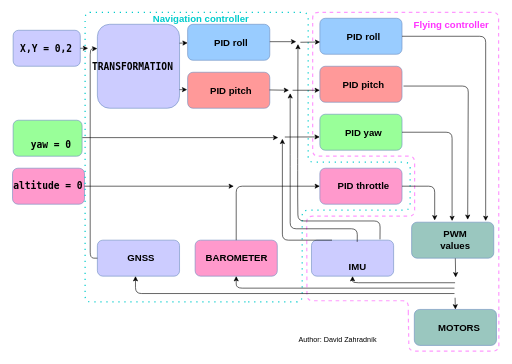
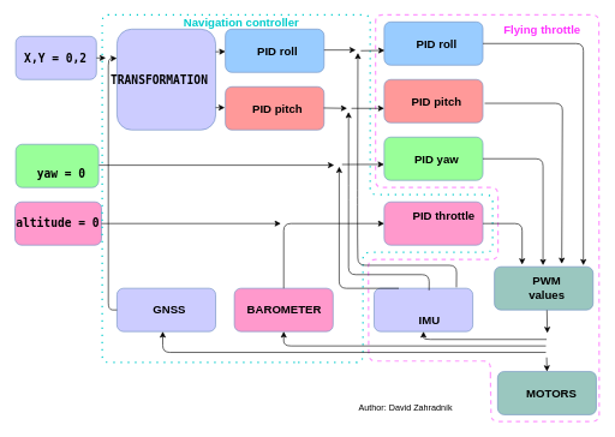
  <mxCell id="0" />
  <mxCell id="1" parent="0" />
  <mxCell id="2" value="" style="rounded=1;whiteSpace=wrap;html=1;fontSize=16;fillColor=#9AC7BF;strokeColor=#6c8ebf;gradientColor=none;" vertex="1" parent="1"><mxGeometry x="690" y="515.5" width="137" height="60" as="geometry" /></mxCell>
  <mxCell id="3" value="MOTORS" style="text;html=1;strokeColor=none;fillColor=none;align=center;verticalAlign=middle;whiteSpace=wrap;rounded=0;fontSize=16;fontStyle=1" vertex="1" parent="1"><mxGeometry x="720.5" y="535.5" width="88" height="20" as="geometry" /></mxCell>
  <mxCell id="4" value="" style="rounded=1;whiteSpace=wrap;html=1;fontSize=16;fillColor=#9AC7BF;strokeColor=#6c8ebf;fontStyle=1" vertex="1" parent="1"><mxGeometry x="685.5" y="370" width="137" height="60" as="geometry" /></mxCell>
  <mxCell id="5" value="PWM values" style="text;html=1;strokeColor=none;fillColor=none;align=center;verticalAlign=middle;whiteSpace=wrap;rounded=0;fontSize=16;fontStyle=1" vertex="1" parent="1"><mxGeometry x="712.5" y="390" width="91" height="20" as="geometry" /></mxCell>
  <mxCell id="6" value="" style="rounded=1;whiteSpace=wrap;html=1;fontSize=16;fillColor=#99CCFF;strokeColor=#6c8ebf;fontStyle=1" vertex="1" parent="1"><mxGeometry x="532.5" y="30" width="137" height="60" as="geometry" /></mxCell>
  <mxCell id="7" value="PID roll" style="text;html=1;strokeColor=none;fillColor=none;align=center;verticalAlign=middle;whiteSpace=wrap;rounded=0;fontSize=16;fontStyle=1" vertex="1" parent="1"><mxGeometry x="559.5" y="50" width="91" height="20" as="geometry" /></mxCell>
  <mxCell id="8" value="" style="rounded=1;whiteSpace=wrap;html=1;fontSize=16;fillColor=#FF9999;strokeColor=#6c8ebf;fontStyle=1" vertex="1" parent="1"><mxGeometry x="532.5" y="110" width="137" height="60" as="geometry" /></mxCell>
  <mxCell id="9" value="PID pitch" style="text;html=1;strokeColor=none;fillColor=none;align=center;verticalAlign=middle;whiteSpace=wrap;rounded=0;fontSize=16;fontStyle=1" vertex="1" parent="1"><mxGeometry x="559.5" y="130" width="91" height="20" as="geometry" /></mxCell>
  <mxCell id="10" value="" style="rounded=1;whiteSpace=wrap;html=1;fontSize=16;fillColor=#99FF99;strokeColor=#6c8ebf;fontStyle=1" vertex="1" parent="1"><mxGeometry x="532.5" y="190" width="137" height="60" as="geometry" /></mxCell>
  <mxCell id="11" value="PID yaw" style="text;html=1;strokeColor=none;fillColor=none;align=center;verticalAlign=middle;whiteSpace=wrap;rounded=0;fontSize=16;fontStyle=1" vertex="1" parent="1"><mxGeometry x="559.5" y="210" width="91" height="20" as="geometry" /></mxCell>
  <mxCell id="12" value="" style="rounded=1;whiteSpace=wrap;html=1;fontSize=16;fillColor=#FF99CC;strokeColor=#6c8ebf;fontStyle=1" vertex="1" parent="1"><mxGeometry x="532.5" y="280" width="137" height="60" as="geometry" /></mxCell>
- <mxCell id="13" value="PID throttle" style="text;html=1;strokeColor=none;fillColor=none;align=center;verticalAlign=middle;whiteSpace=wrap;rounded=0;fontSize=16;fontStyle=1" vertex="1" parent="1"><mxGeometry x="559.5" y="300" width="91" height="20" as="geometry" /></mxCell>
+ <mxCell id="13" value="PID throttle" style="text;html=1;strokeColor=none;fillColor=none;align=center;verticalAlign=middle;whiteSpace=wrap;rounded=0;fontSize=16;fontStyle=1" vertex="1" parent="1"><mxGeometry x="569.5" y="290" width="91" height="20" as="geometry" /></mxCell>
  <mxCell id="14" value="" style="rounded=1;whiteSpace=wrap;html=1;fontSize=16;fillColor=#CCCCFF;strokeColor=#6c8ebf;gradientColor=none;gradientDirection=north;fontStyle=1" vertex="1" parent="1"><mxGeometry x="518.5" y="400" width="137" height="60" as="geometry" /></mxCell>
  <mxCell id="15" value="IMU&lt;br style=&quot;font-size: 16px;&quot;&gt;" style="text;html=1;strokeColor=none;fillColor=none;align=center;verticalAlign=middle;whiteSpace=wrap;rounded=0;fontSize=16;fontStyle=1" vertex="1" parent="1"><mxGeometry x="549.5" y="435" width="91" height="20" as="geometry" /></mxCell>
  <mxCell id="16" value="" style="rounded=1;whiteSpace=wrap;html=1;fontSize=16;fillColor=#FF99CC;strokeColor=#6c8ebf;fontStyle=1" vertex="1" parent="1"><mxGeometry x="324.5" y="400" width="137" height="60" as="geometry" /></mxCell>
  <mxCell id="17" value="BAROMETER&lt;br style=&quot;font-size: 16px;&quot;&gt;" style="text;html=1;strokeColor=none;fillColor=none;align=center;verticalAlign=middle;whiteSpace=wrap;rounded=0;fontSize=16;fontStyle=1" vertex="1" parent="1"><mxGeometry x="344.5" y="420" width="98" height="20" as="geometry" /></mxCell>
  <mxCell id="18" value="" style="rounded=1;whiteSpace=wrap;html=1;fontSize=16;fillColor=#CCCCFF;strokeColor=#6c8ebf;fontStyle=1" vertex="1" parent="1"><mxGeometry x="161.5" y="400" width="137" height="60" as="geometry" /></mxCell>
  <mxCell id="19" value="GNSS" style="text;html=1;strokeColor=none;fillColor=none;align=center;verticalAlign=middle;whiteSpace=wrap;rounded=0;fontSize=16;fontStyle=1" vertex="1" parent="1"><mxGeometry x="188.5" y="420" width="91" height="20" as="geometry" /></mxCell>
  <mxCell id="20" value="" style="rounded=1;whiteSpace=wrap;html=1;fontSize=16;fillColor=#99CCFF;strokeColor=#6c8ebf;fontStyle=1" vertex="1" parent="1"><mxGeometry x="312" y="40" width="137" height="60" as="geometry" /></mxCell>
  <mxCell id="21" value="PID roll" style="text;html=1;strokeColor=none;fillColor=none;align=center;verticalAlign=middle;whiteSpace=wrap;rounded=0;fontSize=16;fontStyle=1" vertex="1" parent="1"><mxGeometry x="339" y="60" width="91" height="20" as="geometry" /></mxCell>
  <mxCell id="22" value="" style="rounded=1;whiteSpace=wrap;html=1;fontSize=16;fillColor=#FF9999;strokeColor=#6c8ebf;fontStyle=1" vertex="1" parent="1"><mxGeometry x="312" y="120" width="137" height="60" as="geometry" /></mxCell>
  <mxCell id="23" value="PID pitch" style="text;html=1;strokeColor=none;fillColor=none;align=center;verticalAlign=middle;whiteSpace=wrap;rounded=0;fontSize=16;fontStyle=1" vertex="1" parent="1"><mxGeometry x="339" y="140" width="91" height="20" as="geometry" /></mxCell>
  <mxCell id="24" value="" style="rounded=1;whiteSpace=wrap;html=1;fontSize=16;fillColor=#CCCCFF;strokeColor=#6c8ebf;fontStyle=1" vertex="1" parent="1"><mxGeometry x="161.5" y="40" width="137" height="140" as="geometry" /></mxCell>
  <mxCell id="25" value="&lt;pre id=&quot;tw-target-text&quot; dir=&quot;ltr&quot; style=&quot;font-size: 16px;&quot;&gt;&lt;span tabindex=&quot;0&quot; lang=&quot;en&quot; style=&quot;font-size: 16px;&quot;&gt;TRANSFORMATION&lt;/span&gt;&lt;/pre&gt;" style="text;html=1;strokeColor=none;fillColor=none;align=center;verticalAlign=middle;whiteSpace=wrap;rounded=0;fontSize=16;fontStyle=1" vertex="1" parent="1"><mxGeometry x="174.5" y="100" width="91" height="20" as="geometry" /></mxCell>
  <mxCell id="26" value="" style="rounded=1;whiteSpace=wrap;html=1;fontSize=16;fillColor=#CCCCFF;strokeColor=#6c8ebf;fontStyle=1" vertex="1" parent="1"><mxGeometry x="21" y="50" width="112" height="60" as="geometry" /></mxCell>
  <mxCell id="27" value="&lt;pre id=&quot;tw-target-text&quot; dir=&quot;ltr&quot; style=&quot;font-size: 16px;&quot;&gt;X,Y = 0,2&lt;/pre&gt;" style="text;html=1;strokeColor=none;fillColor=none;align=center;verticalAlign=middle;whiteSpace=wrap;rounded=0;fontSize=16;fontStyle=1" vertex="1" parent="1"><mxGeometry x="40" y="70" width="73" height="20" as="geometry" /></mxCell>
  <mxCell id="28" value="" style="rounded=1;whiteSpace=wrap;html=1;fontSize=16;fillColor=#99FF99;strokeColor=#6c8ebf;fontStyle=1" vertex="1" parent="1"><mxGeometry x="21" y="200" width="115" height="60" as="geometry" /></mxCell>
  <mxCell id="29" value="&lt;pre id=&quot;tw-target-text&quot; dir=&quot;ltr&quot; style=&quot;font-size: 16px;&quot;&gt;yaw = 0&lt;/pre&gt;" style="text;html=1;strokeColor=none;fillColor=none;align=center;verticalAlign=middle;whiteSpace=wrap;rounded=0;fontSize=16;fontStyle=1" vertex="1" parent="1"><mxGeometry x="47" y="230" width="75" height="20" as="geometry" /></mxCell>
  <mxCell id="30" value="" style="rounded=1;whiteSpace=wrap;html=1;fontSize=16;fillColor=#FF99CC;strokeColor=#6c8ebf;fontStyle=1" vertex="1" parent="1"><mxGeometry x="20" y="280" width="120" height="60" as="geometry" /></mxCell>
  <mxCell id="31" value="&lt;pre id=&quot;tw-target-text&quot; dir=&quot;ltr&quot; style=&quot;font-size: 16px;&quot;&gt;altitude = 0&lt;/pre&gt;" style="text;html=1;strokeColor=none;fillColor=none;align=center;verticalAlign=middle;whiteSpace=wrap;rounded=0;fontSize=16;fontStyle=1" vertex="1" parent="1"><mxGeometry x="20" y="300" width="119" height="20" as="geometry" /></mxCell>
  <mxCell id="32" value="" style="endArrow=none;html=1;strokeColor=#00CCCC;dashed=1;dashPattern=1 4;strokeWidth=2;fontSize=16;fontStyle=1" edge="1" parent="1"><mxGeometry width="50" height="50" relative="1" as="geometry"><mxPoint x="413" y="503" as="sourcePoint" /><mxPoint x="413" y="503" as="targetPoint" /><Array as="points"><mxPoint x="503" y="503" /><mxPoint x="503" y="350" /><mxPoint x="683" y="350" /><mxPoint x="683" y="270" /><mxPoint x="513" y="270" /><mxPoint x="513" y="20" /><mxPoint x="141" y="20" /><mxPoint x="141" y="503" /></Array></mxGeometry></mxCell>
  <mxCell id="33" value="Navigation controller" style="text;html=1;strokeColor=none;fillColor=none;align=center;verticalAlign=middle;whiteSpace=wrap;rounded=0;fontColor=#00CCCC;fontSize=16;fontStyle=1" vertex="1" parent="1"><mxGeometry x="162" y="20" width="345" height="20" as="geometry" /></mxCell>
  <mxCell id="34" value="" style="endArrow=none;html=1;strokeColor=#FF99FF;endFill=0;dashed=1;strokeWidth=2;" edge="1" parent="1"><mxGeometry width="50" height="50" relative="1" as="geometry"><mxPoint x="680" y="522" as="sourcePoint" /><mxPoint x="680" y="522" as="targetPoint" /><Array as="points"><mxPoint x="680" y="501" /><mxPoint x="511" y="501" /><mxPoint x="510.5" y="360" /><mxPoint x="690.5" y="360" /><mxPoint x="690.5" y="260" /><mxPoint x="520.5" y="260" /><mxPoint x="520.5" y="20" /><mxPoint x="830.5" y="20" /><mxPoint x="831" y="585" /><mxPoint x="681" y="585" /></Array></mxGeometry></mxCell>
- <mxCell id="35" value="Flying controller" style="text;html=1;strokeColor=none;fillColor=none;align=center;verticalAlign=middle;whiteSpace=wrap;rounded=0;fontColor=#FF33FF;fontSize=16;fontStyle=1" vertex="1" parent="1"><mxGeometry x="685.5" y="30" width="132" height="20" as="geometry" /></mxCell>
+ <mxCell id="35" value="Flying throttle" style="text;html=1;strokeColor=none;fillColor=none;align=center;verticalAlign=middle;whiteSpace=wrap;rounded=0;fontColor=#FF33FF;fontSize=16;fontStyle=1" vertex="1" parent="1"><mxGeometry x="685.5" y="30" width="132" height="20" as="geometry" /></mxCell>
  <mxCell id="36" value="" style="endArrow=classic;html=1;strokeColor=#000000;strokeWidth=1;fontColor=#00CCCC;exitX=1;exitY=0.5;exitDx=0;exitDy=0;fontSize=16;fontStyle=1" edge="1" parent="1" source="30"><mxGeometry width="50" height="50" relative="1" as="geometry"><mxPoint x="310" y="301" as="sourcePoint" /><mxPoint x="389" y="310" as="targetPoint" /></mxGeometry></mxCell>
  <mxCell id="37" value="" style="endArrow=classic;html=1;strokeColor=#000000;strokeWidth=1;fontColor=#00CCCC;exitX=0.5;exitY=0;exitDx=0;exitDy=0;entryX=0;entryY=0.5;entryDx=0;entryDy=0;fontSize=16;fontStyle=1" edge="1" parent="1" source="16" target="12"><mxGeometry width="50" height="50" relative="1" as="geometry"><mxPoint x="120.5" y="320" as="sourcePoint" /><mxPoint x="504.5" y="305" as="targetPoint" /><Array as="points"><mxPoint x="393" y="310" /></Array></mxGeometry></mxCell>
  <mxCell id="38" value="" style="endArrow=classic;html=1;strokeColor=#000000;strokeWidth=1;fontColor=#00CCCC;exitX=1;exitY=0.5;exitDx=0;exitDy=0;fontSize=16;fontStyle=1" edge="1" parent="1"><mxGeometry width="50" height="50" relative="1" as="geometry"><mxPoint x="136.5" y="229" as="sourcePoint" /><mxPoint x="463" y="229" as="targetPoint" /></mxGeometry></mxCell>
  <mxCell id="39" value="" style="endArrow=classic;html=1;strokeColor=#000000;strokeWidth=1;fontColor=#00CCCC;exitX=1;exitY=0.5;exitDx=0;exitDy=0;entryX=-0.006;entryY=0.483;entryDx=0;entryDy=0;entryPerimeter=0;fontSize=16;fontStyle=1" edge="1" parent="1" target="22"><mxGeometry width="50" height="50" relative="1" as="geometry"><mxPoint x="298.5" y="149" as="sourcePoint" /><mxPoint x="581.5" y="149" as="targetPoint" /></mxGeometry></mxCell>
  <mxCell id="40" value="" style="endArrow=classic;html=1;strokeColor=#000000;strokeWidth=1;fontColor=#00CCCC;exitX=1;exitY=0.5;exitDx=0;exitDy=0;fontSize=16;fontStyle=1" edge="1" parent="1"><mxGeometry width="50" height="50" relative="1" as="geometry"><mxPoint x="298.5" y="71.5" as="sourcePoint" /><mxPoint x="312" y="71" as="targetPoint" /></mxGeometry></mxCell>
  <mxCell id="41" value="" style="endArrow=classic;html=1;strokeColor=#000000;strokeWidth=1;fontColor=#00CCCC;fontSize=16;fontStyle=1" edge="1" parent="1"><mxGeometry width="50" height="50" relative="1" as="geometry"><mxPoint x="487" y="150" as="sourcePoint" /><mxPoint x="532.5" y="150" as="targetPoint" /></mxGeometry></mxCell>
  <mxCell id="42" value="" style="endArrow=classic;html=1;strokeColor=#000000;strokeWidth=1;fontColor=#00CCCC;exitX=0;exitY=0.5;exitDx=0;exitDy=0;entryX=-0.001;entryY=0.289;entryDx=0;entryDy=0;entryPerimeter=0;fontSize=16;fontStyle=1" edge="1" parent="1" source="18" target="24"><mxGeometry width="50" height="50" relative="1" as="geometry"><mxPoint x="229.5" y="396" as="sourcePoint" /><mxPoint x="247.5" y="252" as="targetPoint" /><Array as="points"><mxPoint x="149.5" y="430" /><mxPoint x="149.5" y="81" /></Array></mxGeometry></mxCell>
  <mxCell id="43" value="" style="endArrow=classic;html=1;strokeColor=#000000;strokeWidth=1;fontColor=#00CCCC;exitX=1;exitY=0.5;exitDx=0;exitDy=0;fontSize=16;fontStyle=1" edge="1" parent="1"><mxGeometry width="50" height="50" relative="1" as="geometry"><mxPoint x="133" y="80" as="sourcePoint" /><mxPoint x="146" y="80" as="targetPoint" /></mxGeometry></mxCell>
  <mxCell id="44" value="" style="endArrow=classic;html=1;strokeColor=#000000;strokeWidth=1;fontColor=#00CCCC;exitX=0.834;exitY=-0.023;exitDx=0;exitDy=0;exitPerimeter=0;fontSize=16;fontStyle=1" edge="1" parent="1" source="14"><mxGeometry width="50" height="50" relative="1" as="geometry"><mxPoint x="449.5" y="383" as="sourcePoint" /><mxPoint x="496" y="73" as="targetPoint" /><Array as="points"><mxPoint x="633" y="368" /><mxPoint x="496" y="368" /><mxPoint x="495.5" y="328" /><mxPoint x="495.5" y="274" /></Array></mxGeometry></mxCell>
  <mxCell id="45" value="" style="endArrow=classic;html=1;strokeColor=#000000;strokeWidth=1;fontColor=#00CCCC;entryX=-0.002;entryY=0.631;entryDx=0;entryDy=0;entryPerimeter=0;fontSize=16;fontStyle=1" edge="1" parent="1" target="10"><mxGeometry width="50" height="50" relative="1" as="geometry"><mxPoint x="474" y="228" as="sourcePoint" /><mxPoint x="418.5" y="201" as="targetPoint" /></mxGeometry></mxCell>
  <mxCell id="46" value="" style="endArrow=classic;html=1;strokeColor=#000000;strokeWidth=1;fontColor=#00CCCC;fontSize=16;fontStyle=1" edge="1" parent="1"><mxGeometry width="50" height="50" relative="1" as="geometry"><mxPoint x="448.5" y="149.5" as="sourcePoint" /><mxPoint x="481" y="150" as="targetPoint" /></mxGeometry></mxCell>
  <mxCell id="47" value="" style="endArrow=classic;html=1;strokeColor=#000000;strokeWidth=1;fontColor=#00CCCC;fontSize=16;fontStyle=1" edge="1" parent="1"><mxGeometry width="50" height="50" relative="1" as="geometry"><mxPoint x="500" y="70" as="sourcePoint" /><mxPoint x="533" y="69.5" as="targetPoint" /></mxGeometry></mxCell>
  <mxCell id="48" value="" style="endArrow=classic;html=1;strokeColor=#000000;strokeWidth=1;fontColor=#00CCCC;fontSize=16;fontStyle=1" edge="1" parent="1"><mxGeometry width="50" height="50" relative="1" as="geometry"><mxPoint x="449" y="69" as="sourcePoint" /><mxPoint x="493" y="69" as="targetPoint" /><Array as="points" /></mxGeometry></mxCell>
  <mxCell id="49" value="" style="endArrow=classic;html=1;strokeColor=#000000;strokeWidth=1;fontColor=#00CCCC;exitX=0.532;exitY=1.005;exitDx=0;exitDy=0;exitPerimeter=0;fontSize=16;fontStyle=1" edge="1" parent="1" source="4"><mxGeometry width="50" height="50" relative="1" as="geometry"><mxPoint x="761" y="325" as="sourcePoint" /><mxPoint x="759" y="462" as="targetPoint" /></mxGeometry></mxCell>
  <mxCell id="50" value="" style="endArrow=classic;html=1;strokeColor=#000000;strokeWidth=1;fontColor=#00CCCC;entryX=0.5;entryY=1;entryDx=0;entryDy=0;fontSize=16;fontStyle=1" edge="1" parent="1" target="14"><mxGeometry width="50" height="50" relative="1" as="geometry"><mxPoint x="758" y="471" as="sourcePoint" /><mxPoint x="584" y="471" as="targetPoint" /><Array as="points"><mxPoint x="587" y="471" /></Array></mxGeometry></mxCell>
  <mxCell id="51" value="" style="endArrow=classic;html=1;strokeColor=#000000;strokeWidth=1;fontColor=#00CCCC;entryX=0.5;entryY=1;entryDx=0;entryDy=0;fontSize=16;fontStyle=1" edge="1" parent="1" target="16"><mxGeometry width="50" height="50" relative="1" as="geometry"><mxPoint x="757" y="480" as="sourcePoint" /><mxPoint x="535" y="501" as="targetPoint" /><Array as="points"><mxPoint x="393" y="480" /></Array></mxGeometry></mxCell>
  <mxCell id="52" value="" style="endArrow=classic;html=1;strokeColor=#000000;strokeWidth=1;fontColor=#00CCCC;entryX=0.464;entryY=1;entryDx=0;entryDy=0;entryPerimeter=0;fontSize=16;fontStyle=1" edge="1" parent="1" target="18"><mxGeometry width="50" height="50" relative="1" as="geometry"><mxPoint x="757" y="489" as="sourcePoint" /><mxPoint x="505" y="522" as="targetPoint" /><Array as="points"><mxPoint x="225" y="489" /></Array></mxGeometry></mxCell>
  <mxCell id="53" value="" style="endArrow=classic;html=1;strokeColor=#000000;strokeWidth=1;fontColor=#00CCCC;entryX=0.5;entryY=0;entryDx=0;entryDy=0;fontSize=16;fontStyle=1" edge="1" parent="1" target="2"><mxGeometry width="50" height="50" relative="1" as="geometry"><mxPoint x="758" y="496" as="sourcePoint" /><mxPoint x="832" y="397" as="targetPoint" /></mxGeometry></mxCell>
  <mxCell id="54" value="" style="endArrow=classic;html=1;strokeColor=#000000;strokeWidth=1;fontColor=#00CCCC;exitX=1;exitY=0.5;exitDx=0;exitDy=0;fontSize=16;fontStyle=1" edge="1" parent="1" source="6"><mxGeometry width="50" height="50" relative="1" as="geometry"><mxPoint x="706" y="105" as="sourcePoint" /><mxPoint x="809" y="368" as="targetPoint" /><Array as="points"><mxPoint x="809" y="60" /></Array></mxGeometry></mxCell>
  <mxCell id="55" value="" style="endArrow=classic;html=1;strokeColor=#000000;strokeWidth=1;fontColor=#00CCCC;fontSize=16;fontStyle=1" edge="1" parent="1"><mxGeometry width="50" height="50" relative="1" as="geometry"><mxPoint x="672" y="143" as="sourcePoint" /><mxPoint x="779" y="366" as="targetPoint" /><Array as="points"><mxPoint x="780" y="143" /></Array></mxGeometry></mxCell>
  <mxCell id="56" value="" style="endArrow=classic;html=1;strokeColor=#000000;strokeWidth=1;fontColor=#00CCCC;exitX=1;exitY=0.5;exitDx=0;exitDy=0;fontSize=16;fontStyle=1" edge="1" parent="1" source="10"><mxGeometry width="50" height="50" relative="1" as="geometry"><mxPoint x="759" y="337" as="sourcePoint" /><mxPoint x="753" y="368" as="targetPoint" /><Array as="points"><mxPoint x="753" y="220" /></Array></mxGeometry></mxCell>
  <mxCell id="57" value="" style="endArrow=classic;html=1;strokeColor=#000000;strokeWidth=1;fontColor=#00CCCC;exitX=1;exitY=0.5;exitDx=0;exitDy=0;fontSize=16;fontStyle=1" edge="1" parent="1" source="12"><mxGeometry width="50" height="50" relative="1" as="geometry"><mxPoint x="735" y="326" as="sourcePoint" /><mxPoint x="724" y="367" as="targetPoint" /><Array as="points"><mxPoint x="724" y="310" /></Array></mxGeometry></mxCell>
  <mxCell id="58" value="" style="endArrow=classic;html=1;strokeColor=#000000;strokeWidth=1;fontColor=#00CCCC;exitX=0.834;exitY=-0.023;exitDx=0;exitDy=0;exitPerimeter=0;fontSize=16;fontStyle=1" edge="1" parent="1"><mxGeometry width="50" height="50" relative="1" as="geometry"><mxPoint x="594.793" y="402.776" as="sourcePoint" /><mxPoint x="483" y="155" as="targetPoint" /><Array as="points"><mxPoint x="595" y="381" /><mxPoint x="483" y="381" /><mxPoint x="483" y="267" /></Array></mxGeometry></mxCell>
  <mxCell id="59" value="" style="endArrow=classic;html=1;strokeColor=#000000;strokeWidth=1;fontColor=#00CCCC;exitX=0.25;exitY=0;exitDx=0;exitDy=0;fontSize=16;fontStyle=1" edge="1" parent="1" source="14"><mxGeometry width="50" height="50" relative="1" as="geometry"><mxPoint x="375" y="311" as="sourcePoint" /><mxPoint x="470" y="231" as="targetPoint" /><Array as="points"><mxPoint x="470" y="400" /></Array></mxGeometry></mxCell>
  <mxCell id="60" value="Author: David Zahradník" style="text;html=1;strokeColor=none;fillColor=none;align=center;verticalAlign=middle;whiteSpace=wrap;rounded=0;fontColor=#000000;" vertex="1" parent="1"><mxGeometry x="457" y="556" width="211" height="20" as="geometry" /></mxCell>
